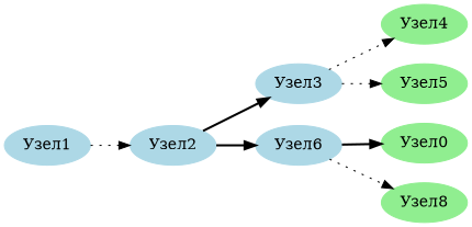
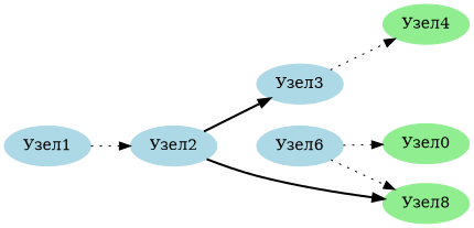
  digraph {
    rankdir=LR
    node [color=lightblue fillcolor=lightblue style=filled]
    edge [style=dotted]
    n1 [label="Узел1"]
    n2 [label="Узел2"]
    n3 [label="Узел3"]
    n4 [label="Узел6"]
    n5 [color=lightgreen fillcolor=lightgreen label="Узел4"]
-   n6 [color=lightgreen fillcolor=lightgreen label="Узел5"]
    n7 [color=lightgreen fillcolor=lightgreen label="Узел0"]
    n8 [color=lightgreen fillcolor=lightgreen label="Узел8"]
    n1 -> n2
    n2 -> n3 [style=bold]
-   n2 -> n4 [style=bold]
+   n2 -> n8 [style=bold]
    n3 -> n5
-   n3 -> n6
-   n4 -> n7 [style=bold]
+   n4 -> n7
    n4 -> n8
  }
